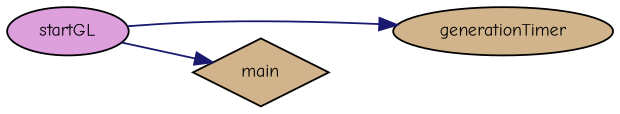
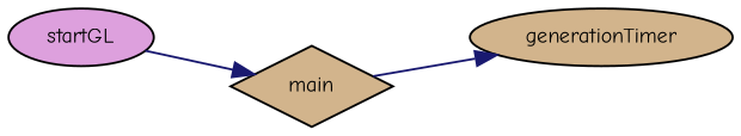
  digraph {
    fontname="Comic Neue"
    rankdir=RL
    node [color=black fillcolor=tan fontname="Comic Neue" fontsize=10 shape=ellipse style=filled]
    edge [color=midnightblue dir=back fontname="Comic Neue" fontsize=10 labelfontname=Helvetica labelfontsize=10 style=solid]
    n1 [fontcolor=black height=0.2 label=generationTimer width=0.4]
    n2 [fillcolor=plum height=0.2 label=startGL width=0.4]
    n3 [height=0.2 label=main shape=diamond width=0.4]
-   n1 -> n2
+   n1 -> n3
    n3 -> n2
  }
